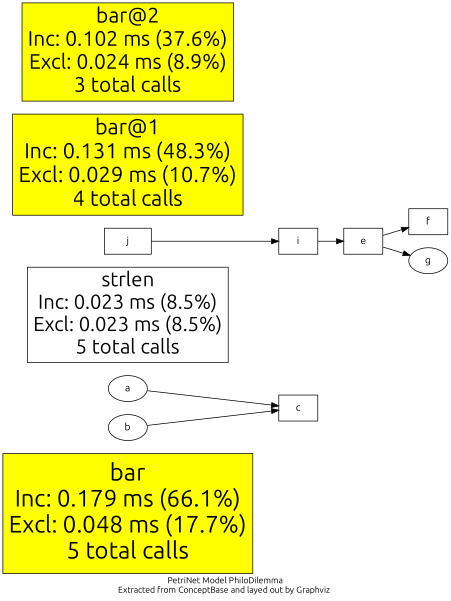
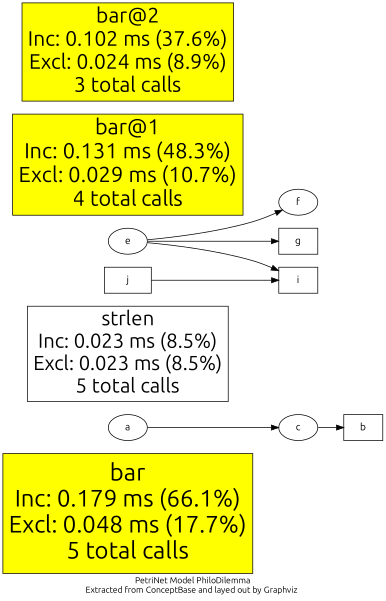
  digraph {
    fontname=Ubuntu
    fontsize=12
    label="PetriNet Model PhiloDilemma\nExtracted from ConceptBase and layed out by Graphviz "
    rankdir=LR
    node [fontname=Ubuntu]
    edge [fontname=Ubuntu]
    n1 [fillcolor=yellow fontsize=33 height=2.3 label="bar\nInc: 0.179 ms (66.1%)\nExcl: 0.048 ms (17.7%)\n5 total calls" shape=box style=filled width=3.3]
    a
-   c [shape=box]
-   b
+   c
+   b [shape=box]
    n5 [fontsize=28 height=1.1 label="strlen\nInc: 0.023 ms (8.5%)\nExcl: 0.023 ms (8.5%)\n5 total calls" shape=box width=1.6]
-   e [shape=box]
-   f [shape=box]
-   g
+   e
+   f
+   g [shape=box]
    i [shape=box]
    n10 [fillcolor=yellow fontsize=30 height=1.4 label="bar@1\nInc: 0.131 ms (48.3%)\nExcl: 0.029 ms (10.7%)\n4 total calls" shape=box style=filled width=2.0]
    n11 [fillcolor=yellow fontsize=29 height=1.2 label="bar@2\nInc: 0.102 ms (37.6%)\nExcl: 0.024 ms (8.9%)\n3 total calls" shape=box style=filled width=1.6]
    j [fixedsize=true shape=box width=0.9]
    a -> c
-   b -> c
+   c -> b
    e -> f
    e -> g
-   i -> e
+   e -> i
    j -> i
  }
